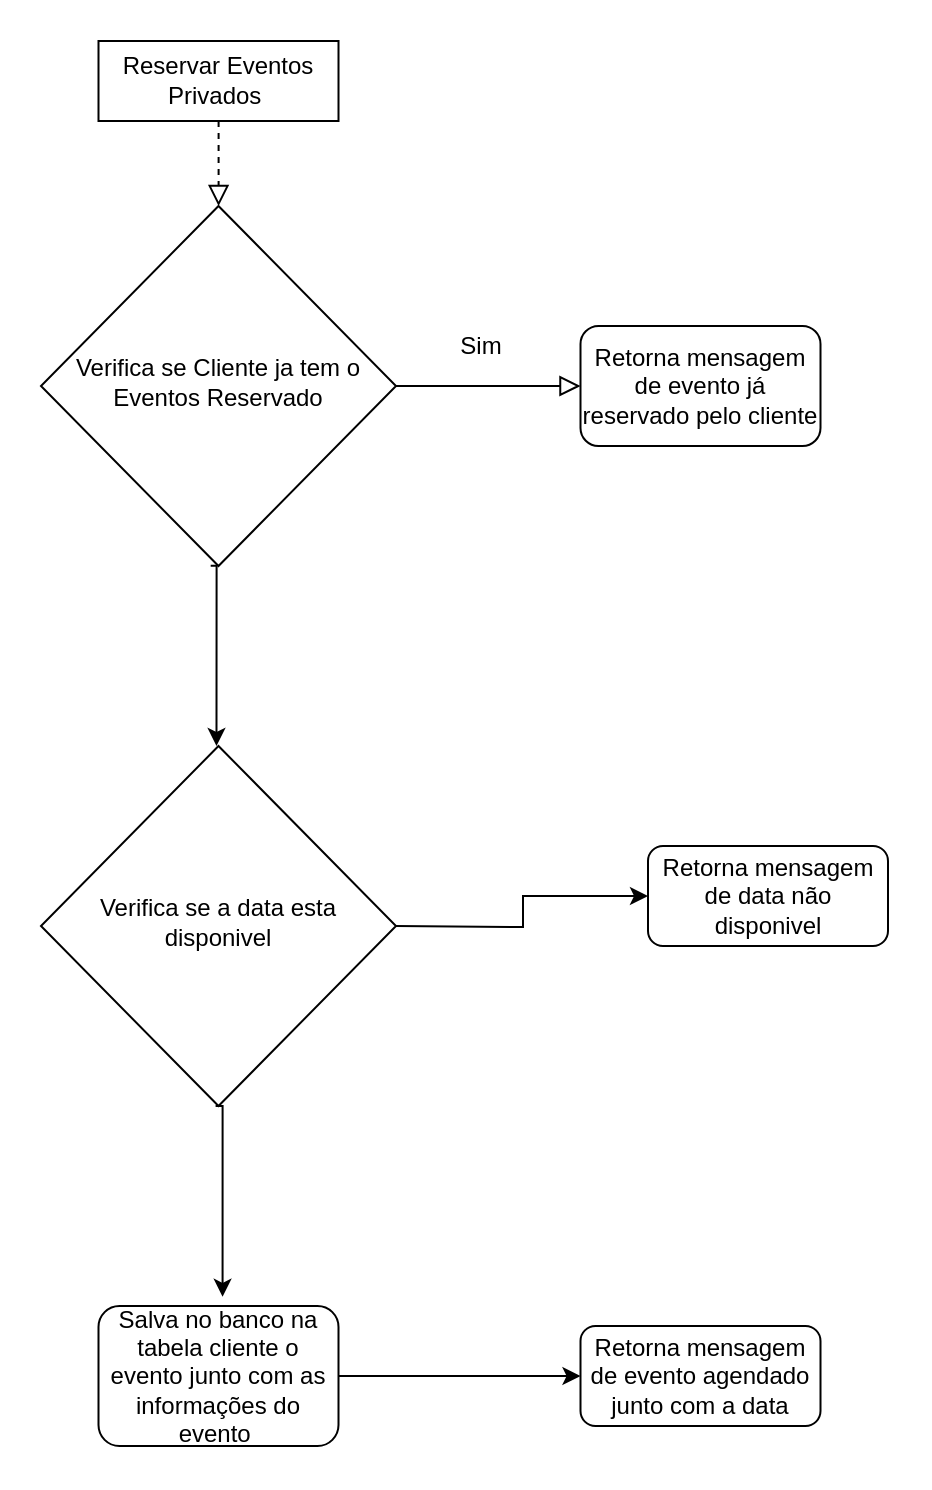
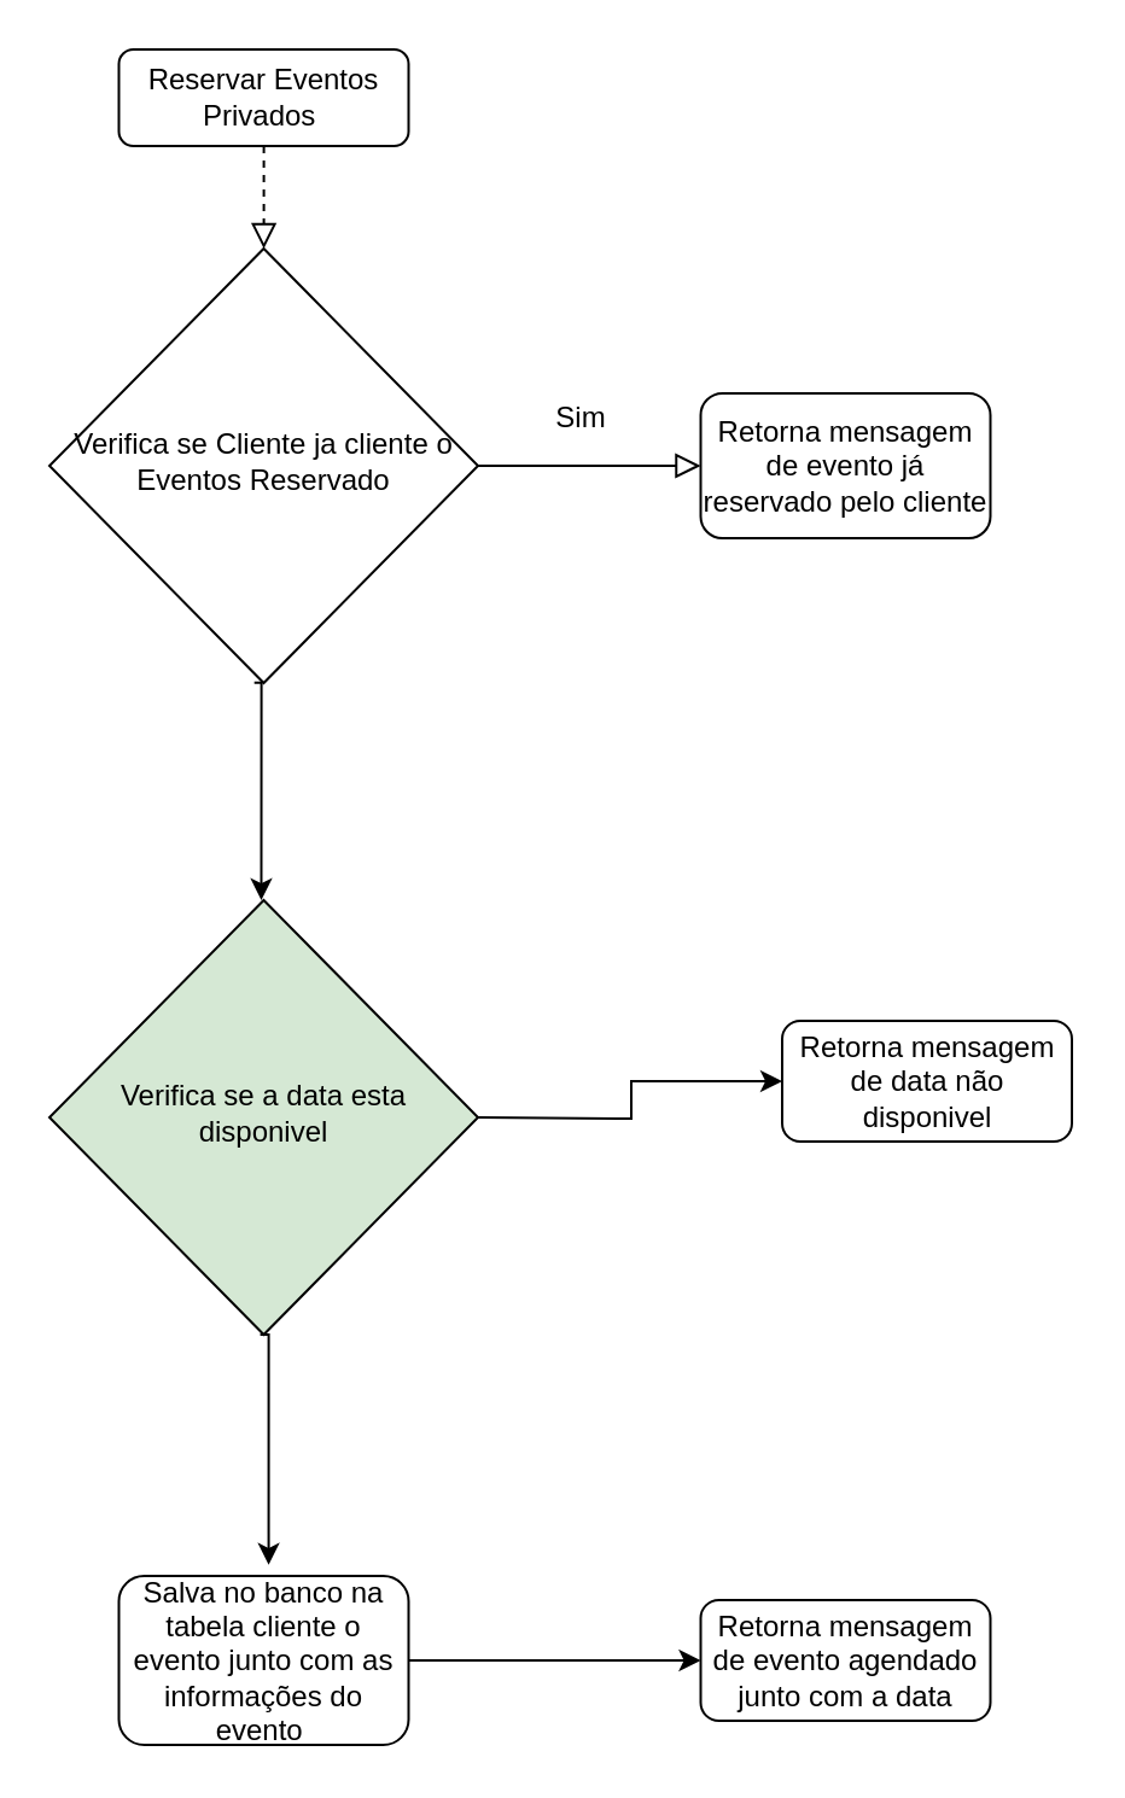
  <mxCell id="0" />
  <mxCell id="1" parent="0" />
  <mxCell id="2" value="" style="rounded=0;html=1;jettySize=auto;orthogonalLoop=1;fontSize=11;endArrow=block;endFill=0;endSize=8;strokeWidth=1;shadow=0;labelBackgroundColor=none;edgeStyle=orthogonalEdgeStyle;dashed=1;" edge="1" parent="1" source="3" target="6"><mxGeometry relative="1" as="geometry" /></mxCell>
- <mxCell id="3" value="Reservar Eventos Privados&amp;nbsp;" style="whiteSpace=wrap;html=1;fontSize=12;glass=0;strokeWidth=1;shadow=0;rounded=0;" vertex="1" parent="1"><mxGeometry x="48.75" y="20" width="120" height="40" as="geometry" /></mxCell>
+ <mxCell id="3" value="Reservar Eventos Privados&amp;nbsp;" style="rounded=1;whiteSpace=wrap;html=1;fontSize=12;glass=0;strokeWidth=1;shadow=0;" vertex="1" parent="1"><mxGeometry x="48.75" y="20" width="120" height="40" as="geometry" /></mxCell>
  <mxCell id="4" value="" style="edgeStyle=orthogonalEdgeStyle;rounded=0;html=1;jettySize=auto;orthogonalLoop=1;fontSize=11;endArrow=block;endFill=0;endSize=8;strokeWidth=1;shadow=0;labelBackgroundColor=none;entryX=0;entryY=0.5;entryDx=0;entryDy=0;" edge="1" parent="1" source="6" target="10"><mxGeometry y="10" relative="1" as="geometry"><mxPoint as="offset" /><mxPoint x="489.75" y="187.5" as="targetPoint" /></mxGeometry></mxCell>
  <mxCell id="5" style="edgeStyle=orthogonalEdgeStyle;rounded=0;orthogonalLoop=1;jettySize=auto;html=1;entryX=0.5;entryY=0;entryDx=0;entryDy=0;" edge="1" parent="1"><mxGeometry relative="1" as="geometry"><mxPoint x="104.837" y="282.412" as="sourcePoint" /><mxPoint x="107.75" y="372.5" as="targetPoint" /><Array as="points"><mxPoint x="107.75" y="282.5" /></Array></mxGeometry></mxCell>
- <mxCell id="6" value="Verifica se Cliente ja tem o Eventos Reservado" style="rhombus;whiteSpace=wrap;html=1;shadow=0;fontFamily=Helvetica;fontSize=12;align=center;strokeWidth=1;spacing=6;spacingTop=-4;" vertex="1" parent="1"><mxGeometry x="20" y="102.5" width="177.5" height="180" as="geometry" /></mxCell>
+ <mxCell id="6" value="Verifica se Cliente ja cliente o Eventos Reservado" style="rhombus;whiteSpace=wrap;html=1;shadow=0;fontFamily=Helvetica;fontSize=12;align=center;strokeWidth=1;spacing=6;spacingTop=-4;" vertex="1" parent="1"><mxGeometry x="20" y="102.5" width="177.5" height="180" as="geometry" /></mxCell>
  <mxCell id="7" style="edgeStyle=orthogonalEdgeStyle;rounded=0;orthogonalLoop=1;jettySize=auto;html=1;entryX=0;entryY=0.5;entryDx=0;entryDy=0;" edge="1" parent="1" source="8" target="11"><mxGeometry relative="1" as="geometry" /></mxCell>
  <mxCell id="8" value="Salva no banco na tabela cliente o evento junto com as informações do evento&amp;nbsp;" style="rounded=1;whiteSpace=wrap;html=1;fontSize=12;glass=0;strokeWidth=1;shadow=0;" vertex="1" parent="1"><mxGeometry x="48.75" y="652.5" width="120" height="70" as="geometry" /></mxCell>
  <mxCell id="9" value="Sim" style="text;html=1;align=center;verticalAlign=middle;resizable=0;points=[];autosize=1;strokeColor=none;fillColor=none;" vertex="1" parent="1"><mxGeometry x="219.75" y="157.5" width="40" height="30" as="geometry" /></mxCell>
  <mxCell id="10" value="Retorna mensagem de evento já reservado pelo cliente" style="rounded=1;whiteSpace=wrap;html=1;fontSize=12;glass=0;strokeWidth=1;shadow=0;" vertex="1" parent="1"><mxGeometry x="289.75" y="162.5" width="120" height="60" as="geometry" /></mxCell>
  <mxCell id="11" value="Retorna mensagem de evento agendado junto com a data" style="rounded=1;whiteSpace=wrap;html=1;fontSize=12;glass=0;strokeWidth=1;shadow=0;" vertex="1" parent="1"><mxGeometry x="289.75" y="662.5" width="120" height="50" as="geometry" /></mxCell>
- <mxCell id="12" value="Verifica se a data esta disponivel" style="rhombus;whiteSpace=wrap;html=1;shadow=0;fontFamily=Helvetica;fontSize=12;align=center;strokeWidth=1;spacing=6;spacingTop=-4;" vertex="1" parent="1"><mxGeometry x="20" y="372.5" width="177.5" height="180" as="geometry" /></mxCell>
+ <mxCell id="12" value="Verifica se a data esta disponivel" style="rhombus;whiteSpace=wrap;html=1;shadow=0;fontFamily=Helvetica;fontSize=12;align=center;strokeWidth=1;spacing=6;spacingTop=-4;fillColor=#d5e8d4;" vertex="1" parent="1"><mxGeometry x="20" y="372.5" width="177.5" height="180" as="geometry" /></mxCell>
  <mxCell id="13" style="edgeStyle=orthogonalEdgeStyle;rounded=0;orthogonalLoop=1;jettySize=auto;html=1;entryX=0.517;entryY=-0.066;entryDx=0;entryDy=0;entryPerimeter=0;" edge="1" parent="1" target="8"><mxGeometry relative="1" as="geometry"><mxPoint x="107.297" y="552.502" as="sourcePoint" /><mxPoint x="110.21" y="642.59" as="targetPoint" /><Array as="points"><mxPoint x="110.75" y="552.5" /></Array></mxGeometry></mxCell>
  <mxCell id="14" style="edgeStyle=orthogonalEdgeStyle;rounded=0;orthogonalLoop=1;jettySize=auto;html=1;entryX=0;entryY=0.5;entryDx=0;entryDy=0;" edge="1" parent="1" target="15"><mxGeometry relative="1" as="geometry"><mxPoint x="197.5" y="462.5" as="sourcePoint" /></mxGeometry></mxCell>
  <mxCell id="15" value="Retorna mensagem de data não disponivel" style="rounded=1;whiteSpace=wrap;html=1;fontSize=12;glass=0;strokeWidth=1;shadow=0;" vertex="1" parent="1"><mxGeometry x="323.5" y="422.5" width="120" height="50" as="geometry" /></mxCell>
